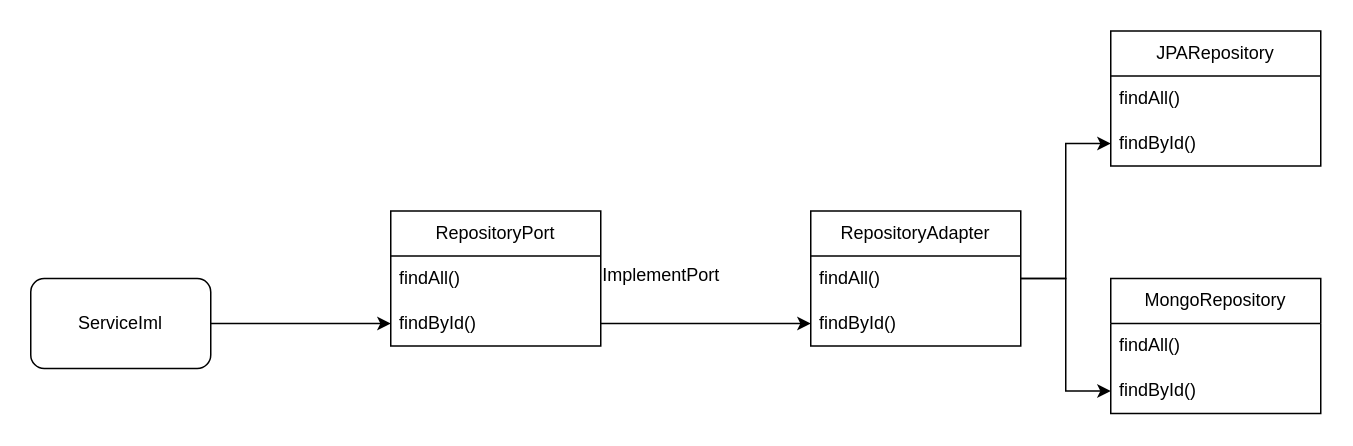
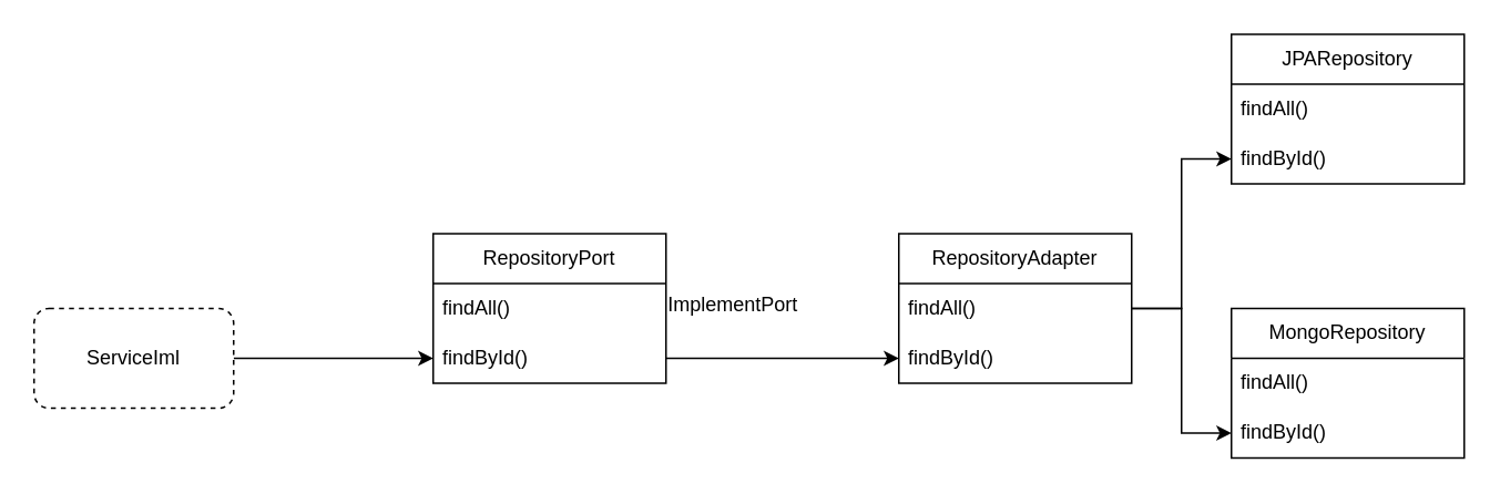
  <mxCell id="0" />
  <mxCell id="1" parent="0" />
  <mxCell id="2" style="edgeStyle=orthogonalEdgeStyle;rounded=0;orthogonalLoop=1;jettySize=auto;html=1;exitX=1;exitY=0.5;exitDx=0;exitDy=0;entryX=0;entryY=0.5;entryDx=0;entryDy=0;" edge="1" parent="1" source="8" target="11"><mxGeometry relative="1" as="geometry"><mxPoint x="380" y="210" as="sourcePoint" /><mxPoint x="514" y="215" as="targetPoint" /></mxGeometry></mxCell>
  <mxCell id="3" style="edgeStyle=orthogonalEdgeStyle;rounded=0;orthogonalLoop=1;jettySize=auto;html=1;entryX=0;entryY=0.5;entryDx=0;entryDy=0;" edge="1" parent="1" source="4" target="8"><mxGeometry relative="1" as="geometry"><mxPoint x="260" y="210" as="targetPoint" /></mxGeometry></mxCell>
- <mxCell id="4" value="ServiceIml" style="rounded=1;whiteSpace=wrap;html=1;" vertex="1" parent="1"><mxGeometry x="20" y="185" width="120" height="60" as="geometry" /></mxCell>
+ <mxCell id="4" value="ServiceIml" style="rounded=1;whiteSpace=wrap;html=1;dashed=1;" vertex="1" parent="1"><mxGeometry x="20" y="185" width="120" height="60" as="geometry" /></mxCell>
  <mxCell id="5" value="ImplementPort" style="text;html=1;align=center;verticalAlign=middle;resizable=0;points=[];autosize=1;strokeColor=none;fillColor=none;" vertex="1" parent="1"><mxGeometry x="390" y="168" width="100" height="30" as="geometry" /></mxCell>
  <mxCell id="6" value="RepositoryPort" style="swimlane;fontStyle=0;childLayout=stackLayout;horizontal=1;startSize=30;horizontalStack=0;resizeParent=1;resizeParentMax=0;resizeLast=0;collapsible=1;marginBottom=0;whiteSpace=wrap;html=1;" vertex="1" parent="1"><mxGeometry x="260" y="140" width="140" height="90" as="geometry" /></mxCell>
  <mxCell id="7" value="findAll()" style="text;strokeColor=none;fillColor=none;align=left;verticalAlign=middle;spacingLeft=4;spacingRight=4;overflow=hidden;points=[[0,0.5],[1,0.5]];portConstraint=eastwest;rotatable=0;whiteSpace=wrap;html=1;" vertex="1" parent="6"><mxGeometry y="30" width="140" height="30" as="geometry" /></mxCell>
  <mxCell id="8" value="findById()" style="text;strokeColor=none;fillColor=none;align=left;verticalAlign=middle;spacingLeft=4;spacingRight=4;overflow=hidden;points=[[0,0.5],[1,0.5]];portConstraint=eastwest;rotatable=0;whiteSpace=wrap;html=1;" vertex="1" parent="6"><mxGeometry y="60" width="140" height="30" as="geometry" /></mxCell>
  <mxCell id="9" value="RepositoryAdapter" style="swimlane;fontStyle=0;childLayout=stackLayout;horizontal=1;startSize=30;horizontalStack=0;resizeParent=1;resizeParentMax=0;resizeLast=0;collapsible=1;marginBottom=0;whiteSpace=wrap;html=1;" vertex="1" parent="1"><mxGeometry x="540" y="140" width="140" height="90" as="geometry" /></mxCell>
  <mxCell id="10" value="findAll()" style="text;strokeColor=none;fillColor=none;align=left;verticalAlign=middle;spacingLeft=4;spacingRight=4;overflow=hidden;points=[[0,0.5],[1,0.5]];portConstraint=eastwest;rotatable=0;whiteSpace=wrap;html=1;" vertex="1" parent="9"><mxGeometry y="30" width="140" height="30" as="geometry" /></mxCell>
  <mxCell id="11" value="findById()" style="text;strokeColor=none;fillColor=none;align=left;verticalAlign=middle;spacingLeft=4;spacingRight=4;overflow=hidden;points=[[0,0.5],[1,0.5]];portConstraint=eastwest;rotatable=0;whiteSpace=wrap;html=1;" vertex="1" parent="9"><mxGeometry y="60" width="140" height="30" as="geometry" /></mxCell>
  <mxCell id="12" value="JPARepository" style="swimlane;fontStyle=0;childLayout=stackLayout;horizontal=1;startSize=30;horizontalStack=0;resizeParent=1;resizeParentMax=0;resizeLast=0;collapsible=1;marginBottom=0;whiteSpace=wrap;html=1;" vertex="1" parent="1"><mxGeometry x="740" y="20" width="140" height="90" as="geometry" /></mxCell>
  <mxCell id="13" value="findAll()" style="text;strokeColor=none;fillColor=none;align=left;verticalAlign=middle;spacingLeft=4;spacingRight=4;overflow=hidden;points=[[0,0.5],[1,0.5]];portConstraint=eastwest;rotatable=0;whiteSpace=wrap;html=1;" vertex="1" parent="12"><mxGeometry y="30" width="140" height="30" as="geometry" /></mxCell>
  <mxCell id="14" value="findById()" style="text;strokeColor=none;fillColor=none;align=left;verticalAlign=middle;spacingLeft=4;spacingRight=4;overflow=hidden;points=[[0,0.5],[1,0.5]];portConstraint=eastwest;rotatable=0;whiteSpace=wrap;html=1;" vertex="1" parent="12"><mxGeometry y="60" width="140" height="30" as="geometry" /></mxCell>
  <mxCell id="15" value="MongoRepository" style="swimlane;fontStyle=0;childLayout=stackLayout;horizontal=1;startSize=30;horizontalStack=0;resizeParent=1;resizeParentMax=0;resizeLast=0;collapsible=1;marginBottom=0;whiteSpace=wrap;html=1;" vertex="1" parent="1"><mxGeometry x="740" y="185" width="140" height="90" as="geometry" /></mxCell>
  <mxCell id="16" value="findAll()" style="text;strokeColor=none;fillColor=none;align=left;verticalAlign=middle;spacingLeft=4;spacingRight=4;overflow=hidden;points=[[0,0.5],[1,0.5]];portConstraint=eastwest;rotatable=0;whiteSpace=wrap;html=1;" vertex="1" parent="15"><mxGeometry y="30" width="140" height="30" as="geometry" /></mxCell>
  <mxCell id="17" value="findById()" style="text;strokeColor=none;fillColor=none;align=left;verticalAlign=middle;spacingLeft=4;spacingRight=4;overflow=hidden;points=[[0,0.5],[1,0.5]];portConstraint=eastwest;rotatable=0;whiteSpace=wrap;html=1;" vertex="1" parent="15"><mxGeometry y="60" width="140" height="30" as="geometry" /></mxCell>
  <mxCell id="18" style="edgeStyle=orthogonalEdgeStyle;rounded=0;orthogonalLoop=1;jettySize=auto;html=1;exitX=1;exitY=0.5;exitDx=0;exitDy=0;entryX=0;entryY=0.5;entryDx=0;entryDy=0;" edge="1" parent="1" source="10" target="14"><mxGeometry relative="1" as="geometry" /></mxCell>
  <mxCell id="19" style="edgeStyle=orthogonalEdgeStyle;rounded=0;orthogonalLoop=1;jettySize=auto;html=1;entryX=0;entryY=0.5;entryDx=0;entryDy=0;" edge="1" parent="1" source="10" target="17"><mxGeometry relative="1" as="geometry" /></mxCell>
